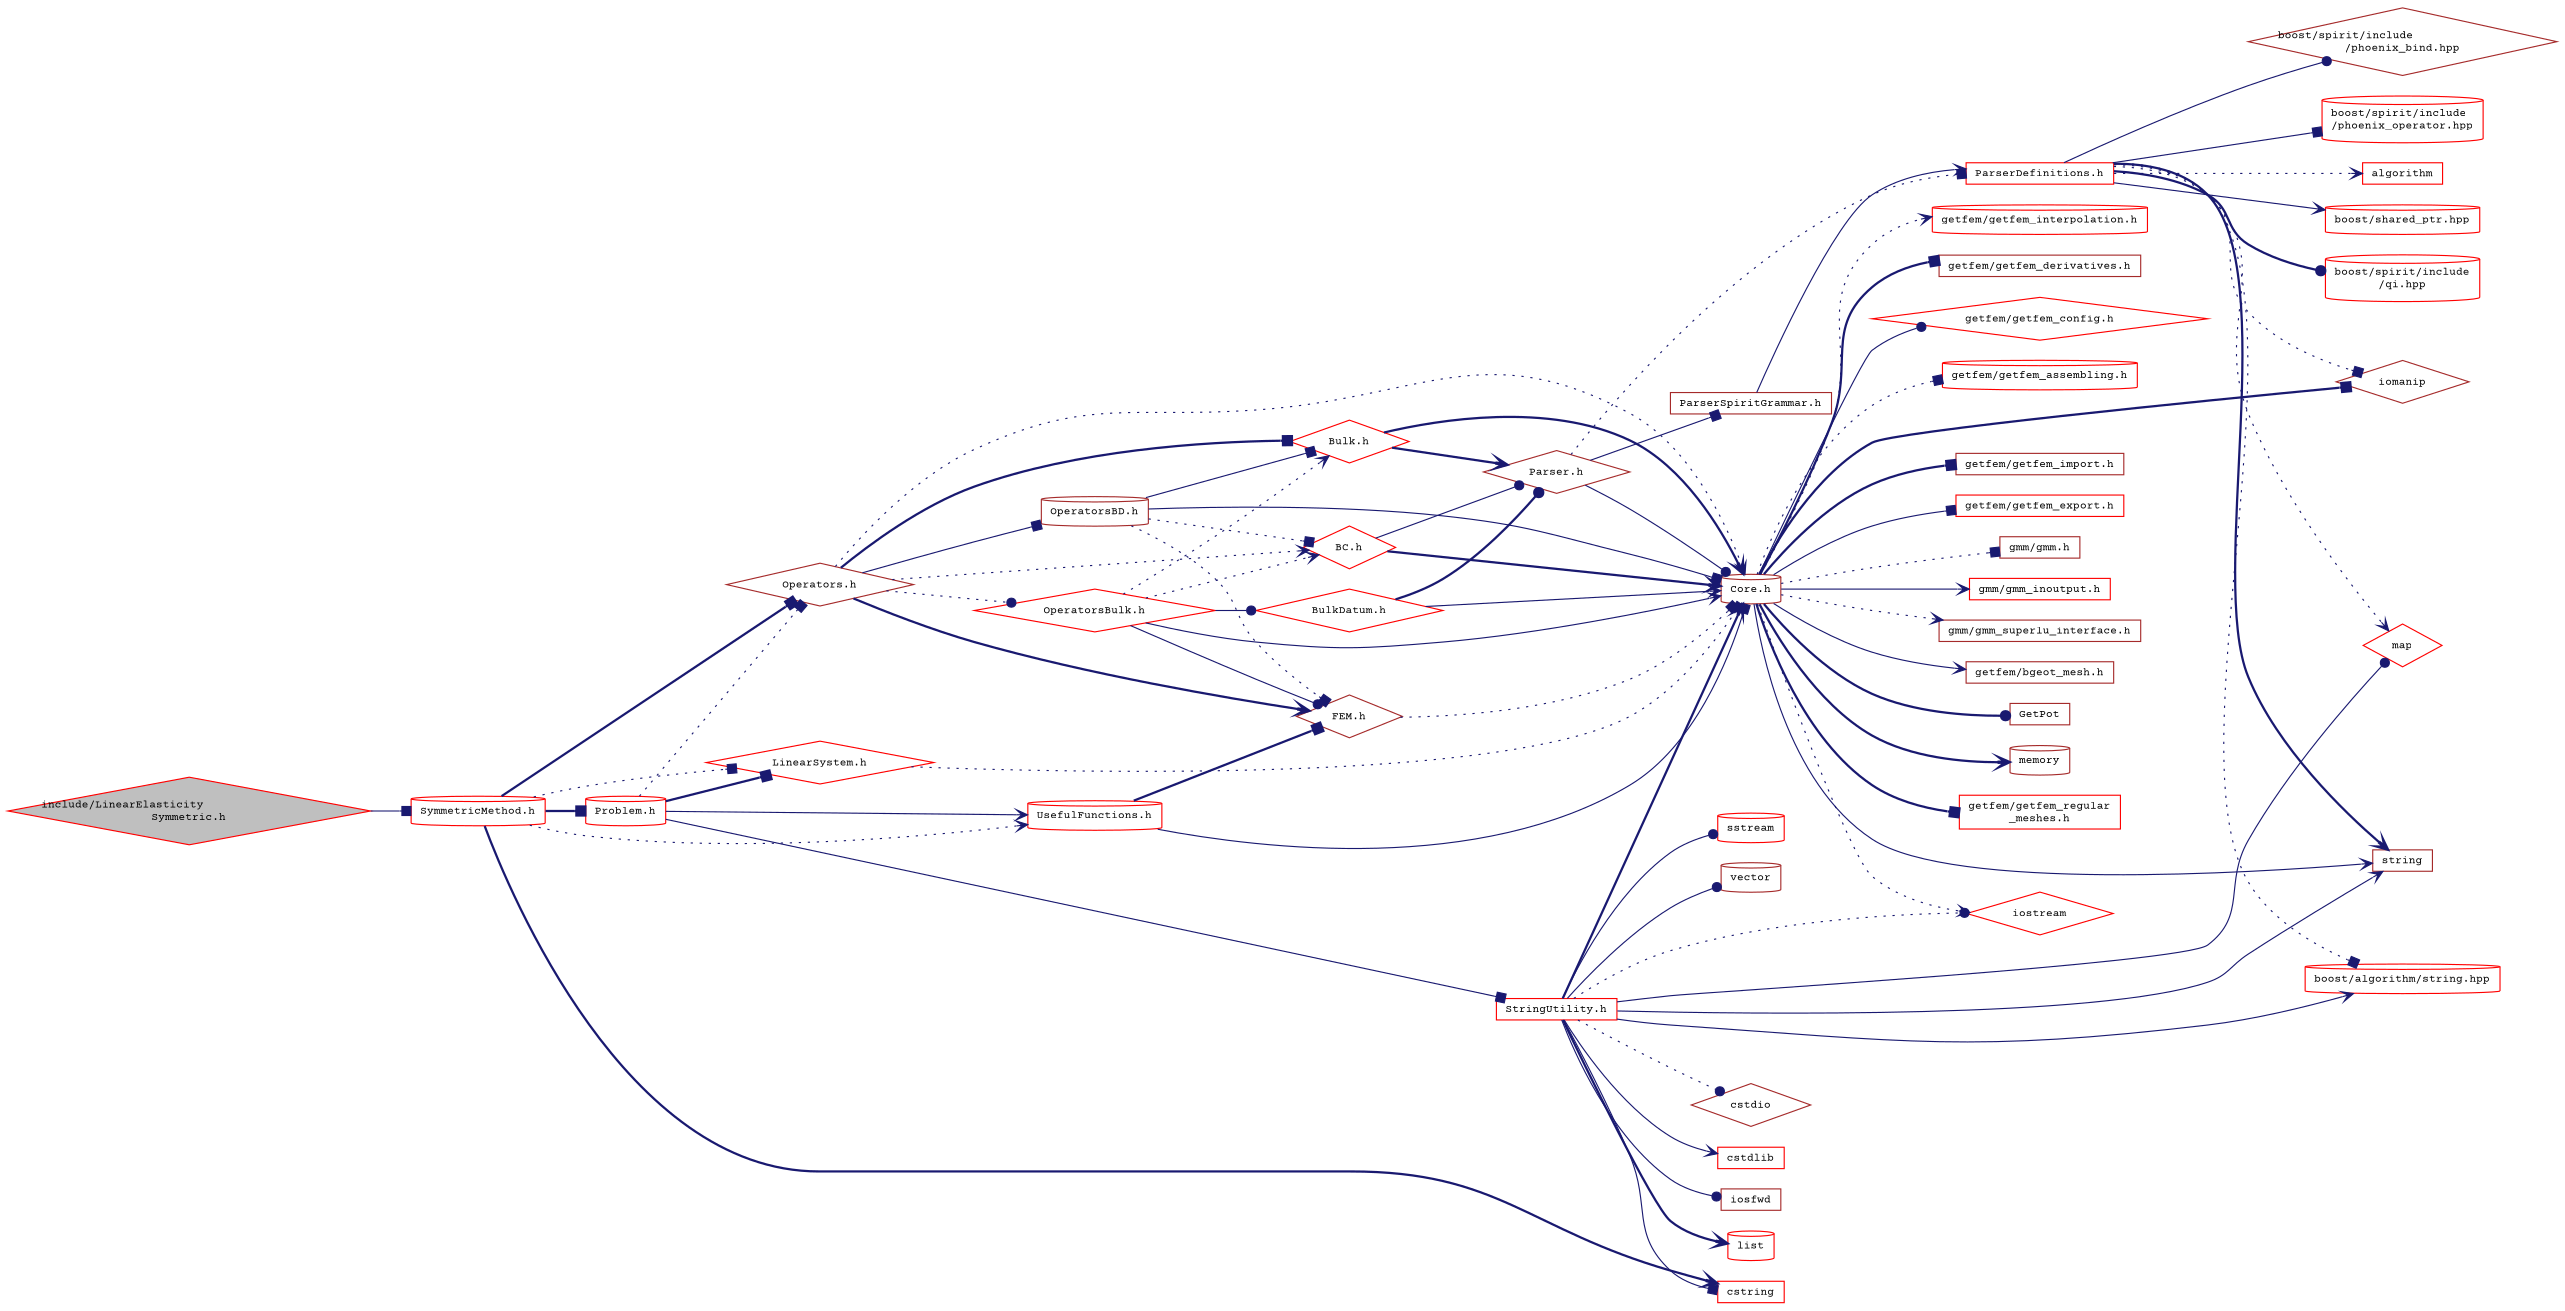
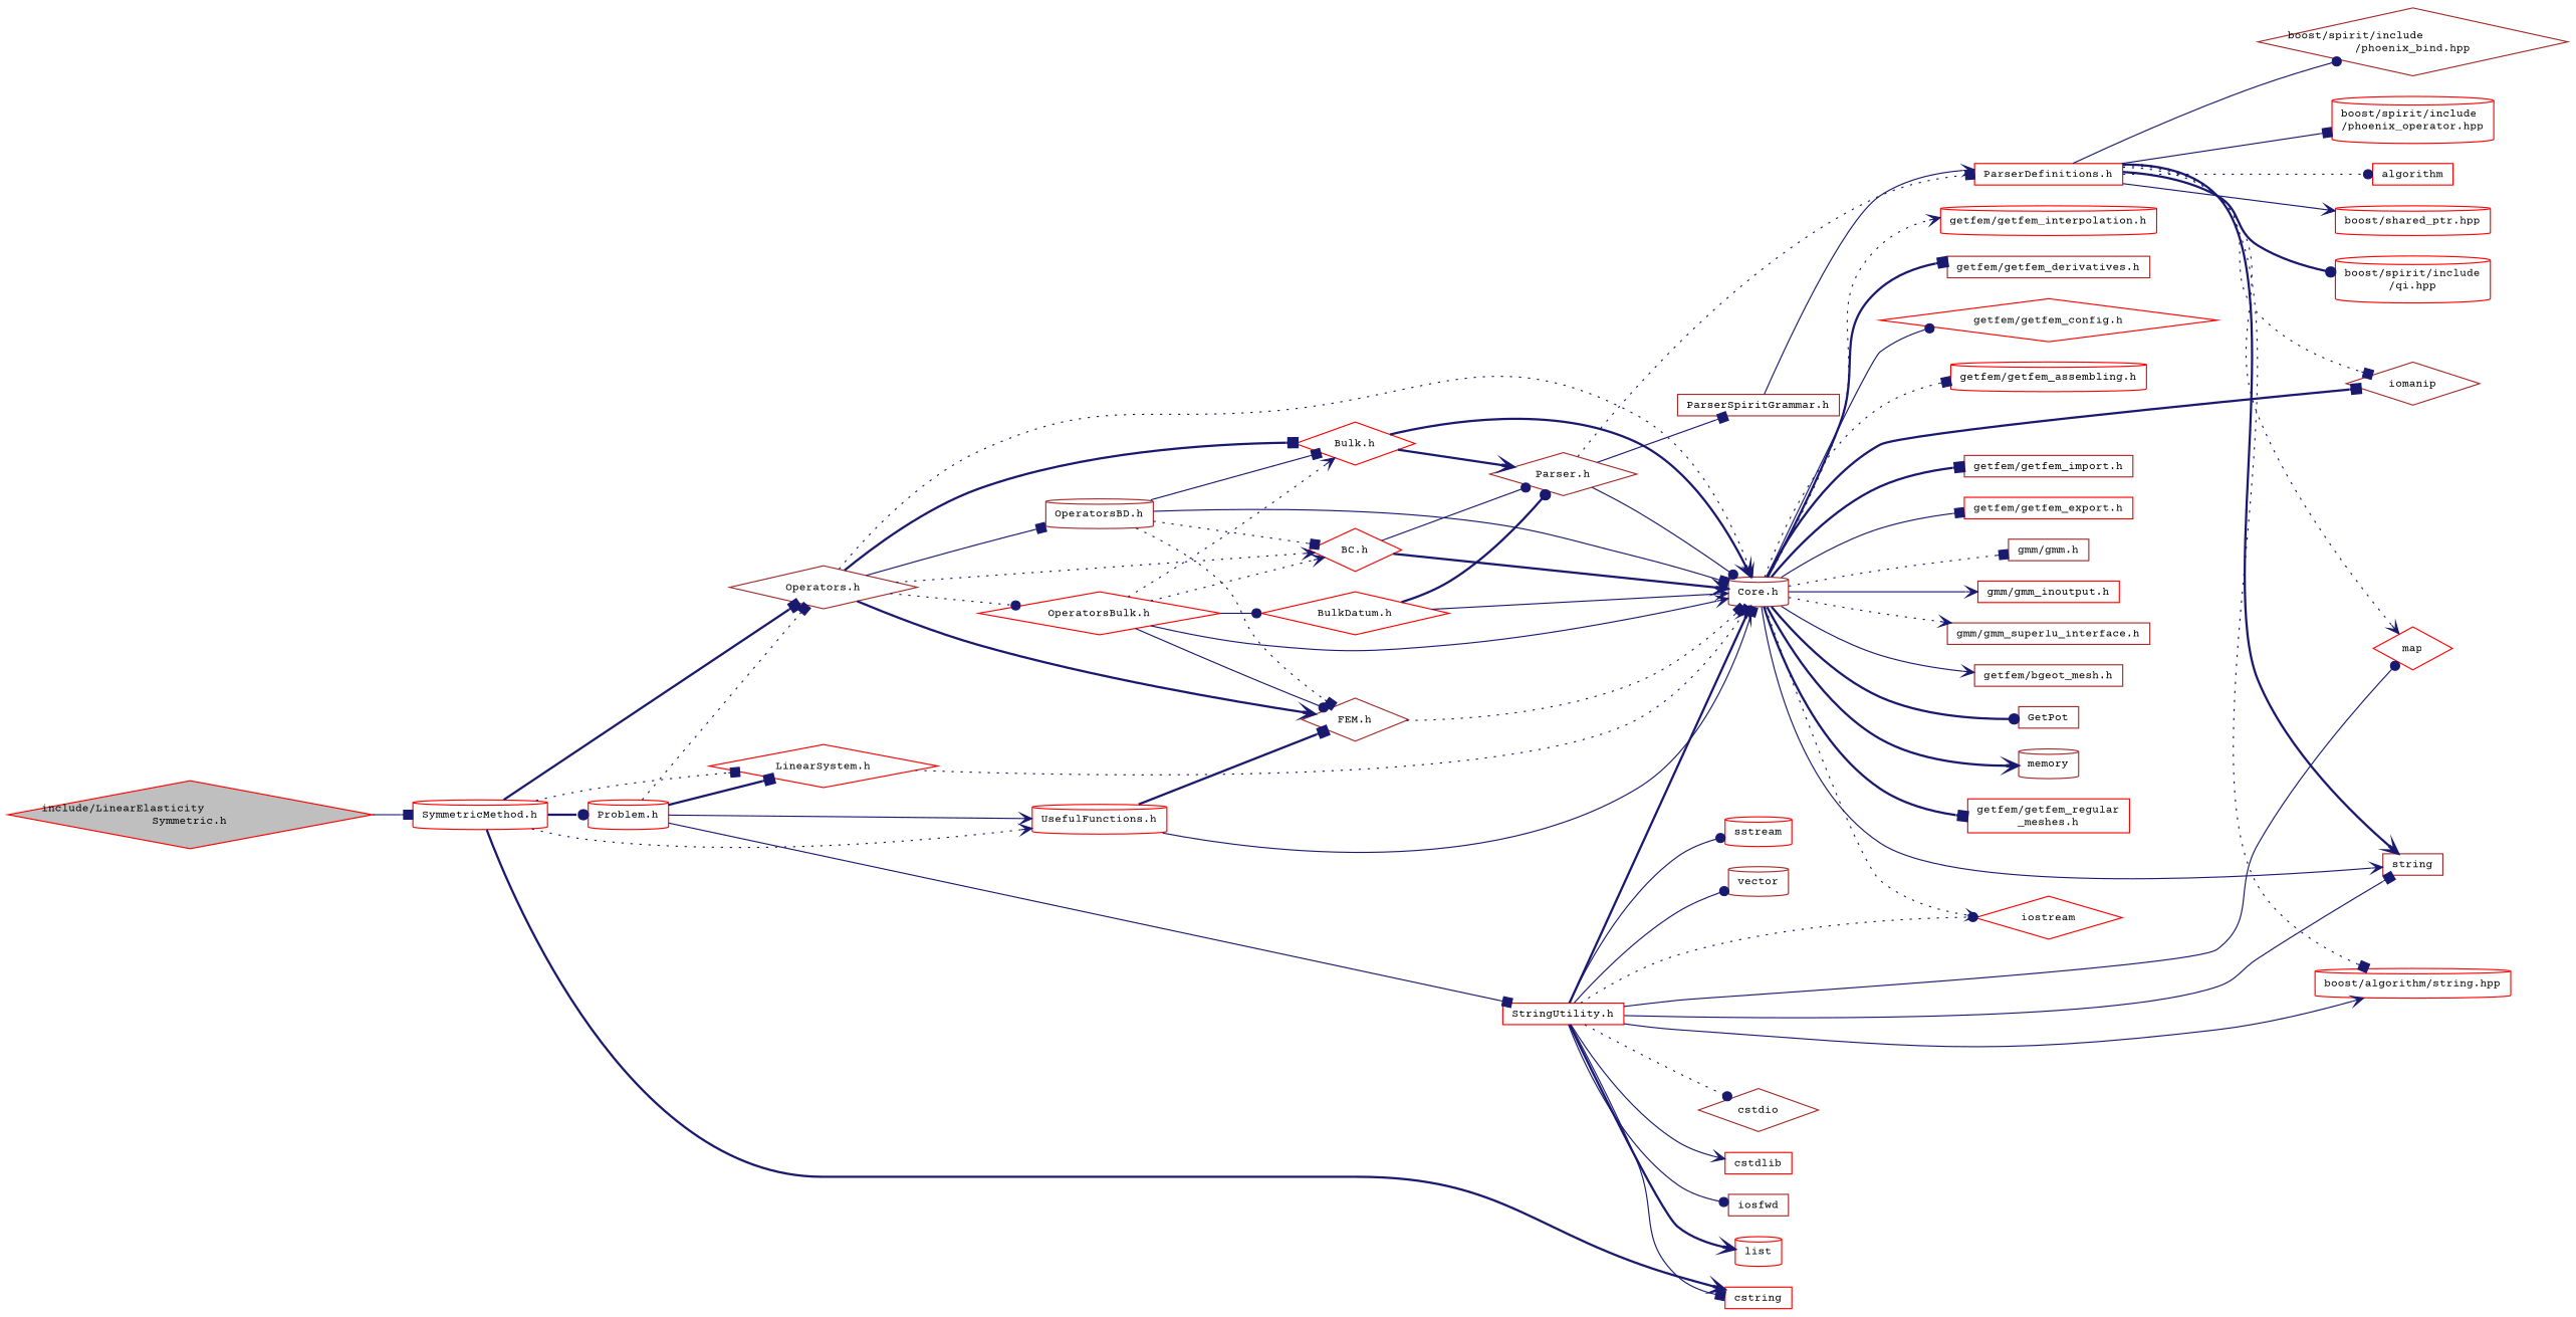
  digraph {
    fontname="Courier Prime"
    rankdir=LR
    node [color=red fillcolor=white fontname="Courier Prime" fontsize=10 shape=box style=filled]
    edge [arrowhead=box color=midnightblue fontname="Courier Prime" fontsize=10 labelfontname=Helvetica labelfontsize=10 style=solid]
    n1 [fillcolor=grey75 fontcolor=black height=0.2 label="include/LinearElasticity\lSymmetric.h" shape=diamond width=0.4]
    n2 [height=0.2 label="SymmetricMethod.h" shape=cylinder width=0.4]
    n3 [height=0.2 label="LinearSystem.h" shape=diamond width=0.4]
    n4 [color=brown height=0.2 label="Operators.h" shape=diamond width=0.4]
    n5 [height=0.2 label="UsefulFunctions.h" shape=cylinder width=0.4]
    n6 [height=0.2 label="Problem.h" shape=cylinder width=0.4]
    n7 [height=0.2 label=cstring width=0.4]
    n8 [color=brown height=0.2 label="Core.h" shape=cylinder width=0.4]
    n9 [color=brown height=0.2 label="FEM.h" shape=diamond width=0.4]
    n10 [height=0.2 label="Bulk.h" shape=diamond width=0.4]
    n11 [height=0.2 label="BC.h" shape=diamond width=0.4]
    n12 [height=0.2 label="OperatorsBulk.h" shape=diamond width=0.4]
    n13 [color=brown height=0.2 label="OperatorsBD.h" shape=cylinder width=0.4]
    n14 [height=0.2 label="StringUtility.h" width=0.4]
    n15 [color=brown height=0.2 label=string width=0.4]
    n16 [height=0.2 label=iostream shape=diamond width=0.4]
    n17 [height=0.2 label=map shape=diamond width=0.4]
    n18 [height=0.2 label="boost/algorithm/string.hpp" shape=cylinder width=0.4]
    n19 [color=brown height=0.2 label=cstdio shape=diamond width=0.4]
    n20 [height=0.2 label=cstdlib width=0.4]
    n21 [color=brown height=0.2 label=iosfwd width=0.4]
    n22 [height=0.2 label=list shape=cylinder width=0.4]
    n23 [height=0.2 label=sstream shape=cylinder width=0.4]
    n24 [color=brown height=0.2 label=vector shape=cylinder width=0.4]
    n25 [height=0.2 label="getfem/getfem_regular\l_meshes.h" width=0.4]
    n26 [height=0.2 label="getfem/getfem_interpolation.h" shape=cylinder width=0.4]
    n27 [color=brown height=0.2 label="getfem/getfem_derivatives.h" width=0.4]
    n28 [height=0.2 label="getfem/getfem_config.h" shape=diamond width=0.4]
    n29 [height=0.2 label="getfem/getfem_assembling.h" shape=cylinder width=0.4]
    n30 [color=brown height=0.2 label="getfem/getfem_import.h" width=0.4]
    n31 [height=0.2 label="getfem/getfem_export.h" width=0.4]
    n32 [color=brown height=0.2 label="gmm/gmm.h" width=0.4]
    n33 [height=0.2 label="gmm/gmm_inoutput.h" width=0.4]
    n34 [color=brown height=0.2 label="gmm/gmm_superlu_interface.h" width=0.4]
    n35 [color=brown height=0.2 label="getfem/bgeot_mesh.h" width=0.4]
    n36 [color=brown height=0.2 label=GetPot width=0.4]
    n37 [color=brown height=0.2 label=memory shape=cylinder width=0.4]
    n38 [color=brown height=0.2 label=iomanip shape=diamond width=0.4]
    n39 [color=brown height=0.2 label="Parser.h" shape=diamond width=0.4]
    n40 [height=0.2 label="BulkDatum.h" shape=diamond width=0.4]
    n41 [height=0.2 label="ParserDefinitions.h" width=0.4]
    n42 [color=brown height=0.2 label="ParserSpiritGrammar.h" width=0.4]
    n43 [height=0.2 label=algorithm width=0.4]
    n44 [height=0.2 label="boost/shared_ptr.hpp" shape=cylinder width=0.4]
    n45 [height=0.2 label="boost/spirit/include\l/qi.hpp" shape=cylinder width=0.4]
    n46 [color=brown height=0.2 label="boost/spirit/include\l/phoenix_bind.hpp" shape=diamond width=0.4]
    n47 [height=0.2 label="boost/spirit/include\l/phoenix_operator.hpp" shape=cylinder width=0.4]
    n1 -> n2
    n2 -> n3 [style=dotted]
    n2 -> n4 [style=bold]
    n2 -> n5 [arrowhead=vee style=dotted]
-   n2 -> n6 [style=bold]
+   n2 -> n6 [arrowhead=dot style=bold]
    n2 -> n7 [arrowhead=vee style=bold]
    n3 -> n8 [style=dotted]
    n4 -> n8 [arrowhead=vee style=dotted]
    n4 -> n9 [arrowhead=vee style=bold]
    n4 -> n10 [style=bold]
    n4 -> n11 [arrowhead=vee style=dotted]
    n4 -> n12 [arrowhead=dot style=dotted]
    n4 -> n13
    n5 -> n8
    n5 -> n9 [style=bold]
    n6 -> n3 [style=bold]
    n6 -> n4 [style=dotted]
    n6 -> n5 [arrowhead=vee]
    n6 -> n14
    n8 -> n15 [arrowhead=vee]
    n8 -> n16 [arrowhead=vee style=dotted]
    n8 -> n25 [style=bold]
    n8 -> n26 [arrowhead=vee style=dotted]
    n8 -> n27 [style=bold]
    n8 -> n28 [arrowhead=dot]
    n8 -> n29 [style=dotted]
    n8 -> n30 [style=bold]
    n8 -> n31
    n8 -> n32 [style=dotted]
    n8 -> n33 [arrowhead=vee]
    n8 -> n34 [arrowhead=vee style=dotted]
    n8 -> n35 [arrowhead=vee]
    n8 -> n36 [arrowhead=dot style=bold]
    n8 -> n37 [arrowhead=vee style=bold]
    n8 -> n38 [style=bold]
    n9 -> n8 [style=dotted]
    n10 -> n8 [arrowhead=vee style=bold]
    n10 -> n39 [arrowhead=vee style=bold]
    n11 -> n8 [arrowhead=vee style=bold]
    n11 -> n39 [arrowhead=dot]
    n12 -> n8 [arrowhead=vee]
    n12 -> n9 [arrowhead=dot]
    n12 -> n10 [arrowhead=vee style=dotted]
    n12 -> n11 [arrowhead=vee style=dotted]
    n12 -> n40 [arrowhead=dot]
    n13 -> n8
    n13 -> n9 [style=dotted]
    n13 -> n10
    n13 -> n11 [style=dotted]
    n14 -> n7
    n14 -> n8 [arrowhead=vee style=bold]
-   n14 -> n15 [arrowhead=vee]
+   n14 -> n15
    n14 -> n16 [arrowhead=dot style=dotted]
    n14 -> n17 [arrowhead=dot]
    n14 -> n18 [arrowhead=vee]
    n14 -> n19 [arrowhead=dot style=dotted]
    n14 -> n20 [arrowhead=vee]
    n14 -> n21 [arrowhead=dot]
    n14 -> n22 [arrowhead=vee style=bold]
    n14 -> n23 [arrowhead=dot]
    n14 -> n24 [arrowhead=dot]
    n39 -> n8 [arrowhead=dot]
    n39 -> n41 [style=dotted]
    n39 -> n42
    n40 -> n8 [arrowhead=vee]
    n40 -> n39 [arrowhead=dot style=bold]
    n41 -> n15 [arrowhead=vee style=bold]
    n41 -> n17 [arrowhead=vee style=dotted]
    n41 -> n18 [style=dotted]
    n41 -> n38 [style=dotted]
-   n41 -> n43 [arrowhead=vee style=dotted]
+   n41 -> n43 [arrowhead=dot style=dotted]
    n41 -> n44 [arrowhead=vee]
    n41 -> n45 [arrowhead=dot style=bold]
    n41 -> n46 [arrowhead=dot]
    n41 -> n47
    n42 -> n41 [arrowhead=vee]
  }
